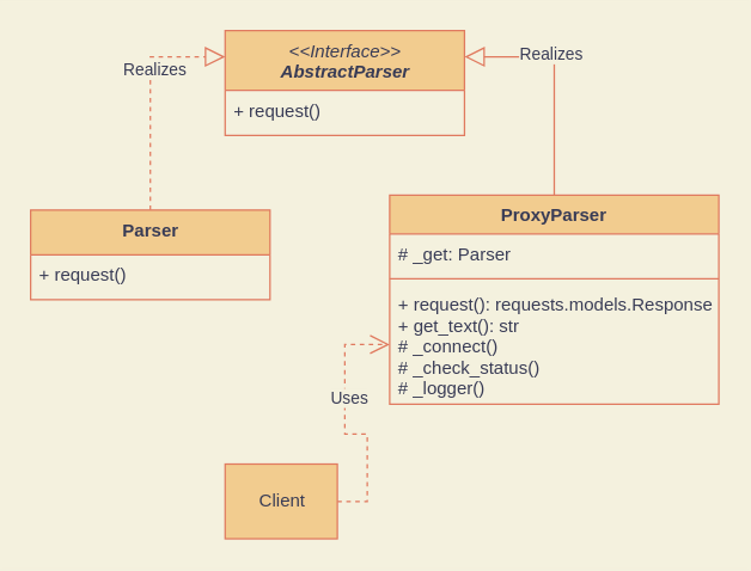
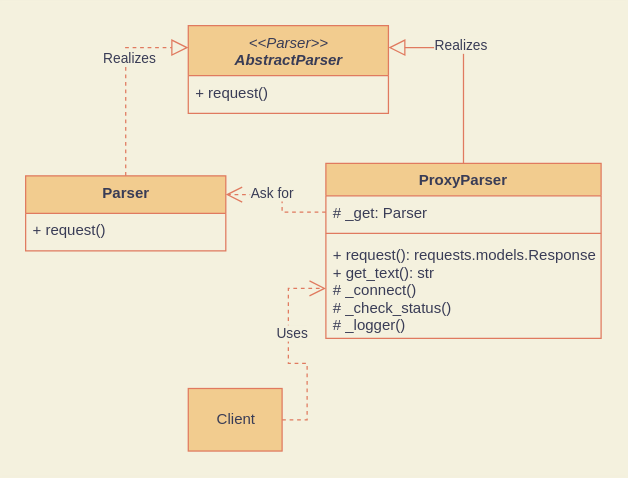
  <mxCell id="0" />
  <mxCell id="1" parent="0" />
- <mxCell id="2" value="&amp;lt;&amp;lt;Interface&amp;gt;&amp;gt;&lt;br&gt;&lt;b&gt;AbstractParser&lt;/b&gt;" style="swimlane;fontStyle=2;align=center;verticalAlign=top;childLayout=stackLayout;horizontal=1;startSize=40;horizontalStack=0;resizeParent=1;resizeParentMax=0;resizeLast=0;collapsible=1;marginBottom=0;html=1;fillColor=#F2CC8F;strokeColor=#E07A5F;fontColor=#393C56;" parent="1" vertex="1"><mxGeometry x="150" y="20" width="160" height="70" as="geometry" /></mxCell>
+ <mxCell id="2" value="&amp;lt;&amp;lt;Parser&amp;gt;&amp;gt;&lt;br&gt;&lt;b&gt;AbstractParser&lt;/b&gt;" style="swimlane;fontStyle=2;align=center;verticalAlign=top;childLayout=stackLayout;horizontal=1;startSize=40;horizontalStack=0;resizeParent=1;resizeParentMax=0;resizeLast=0;collapsible=1;marginBottom=0;html=1;fillColor=#F2CC8F;strokeColor=#E07A5F;fontColor=#393C56;" parent="1" vertex="1"><mxGeometry x="150" y="20" width="160" height="70" as="geometry" /></mxCell>
  <mxCell id="3" value="+ request()" style="text;strokeColor=none;fillColor=none;align=left;verticalAlign=top;spacingLeft=4;spacingRight=4;overflow=hidden;rotatable=0;points=[[0,0.5],[1,0.5]];portConstraint=eastwest;fontColor=#393C56;" parent="2" vertex="1"><mxGeometry y="40" width="160" height="30" as="geometry" /></mxCell>
  <mxCell id="4" value="&lt;b style=&quot;font-style: normal&quot;&gt;Parser&lt;/b&gt;" style="swimlane;fontStyle=2;align=center;verticalAlign=top;childLayout=stackLayout;horizontal=1;startSize=30;horizontalStack=0;resizeParent=1;resizeParentMax=0;resizeLast=0;collapsible=1;marginBottom=0;html=1;fillColor=#F2CC8F;strokeColor=#E07A5F;fontColor=#393C56;" parent="1" vertex="1"><mxGeometry x="20" y="140" width="160" height="60" as="geometry" /></mxCell>
  <mxCell id="5" value="+ request()" style="text;strokeColor=none;fillColor=none;align=left;verticalAlign=top;spacingLeft=4;spacingRight=4;overflow=hidden;rotatable=0;points=[[0,0.5],[1,0.5]];portConstraint=eastwest;fontColor=#393C56;" parent="4" vertex="1"><mxGeometry y="30" width="160" height="30" as="geometry" /></mxCell>
  <mxCell id="6" value="ProxyParser" style="swimlane;fontStyle=1;align=center;verticalAlign=top;childLayout=stackLayout;horizontal=1;startSize=26;horizontalStack=0;resizeParent=1;resizeParentMax=0;resizeLast=0;collapsible=1;marginBottom=0;fontColor=#393C56;fillColor=#F2CC8F;strokeColor=#E07A5F;" parent="1" vertex="1"><mxGeometry x="260" y="130" width="220" height="140" as="geometry" /></mxCell>
  <mxCell id="7" value="# _get: Parser" style="text;strokeColor=none;fillColor=none;align=left;verticalAlign=top;spacingLeft=4;spacingRight=4;overflow=hidden;rotatable=0;points=[[0,0.5],[1,0.5]];portConstraint=eastwest;fontColor=#393C56;" parent="6" vertex="1"><mxGeometry y="26" width="220" height="26" as="geometry" /></mxCell>
  <mxCell id="8" value="" style="line;strokeWidth=1;fillColor=none;align=left;verticalAlign=middle;spacingTop=-1;spacingLeft=3;spacingRight=3;rotatable=0;labelPosition=right;points=[];portConstraint=eastwest;labelBackgroundColor=#F4F1DE;strokeColor=#E07A5F;fontColor=#393C56;" parent="6" vertex="1"><mxGeometry y="52" width="220" height="8" as="geometry" /></mxCell>
  <mxCell id="9" value="+ request(): requests.models.Response&#10;+ get_text(): str&#10;# _connect()&#10;# _check_status()&#10;# _logger()&#10;" style="text;strokeColor=none;fillColor=none;align=left;verticalAlign=top;spacingLeft=4;spacingRight=4;overflow=hidden;rotatable=0;points=[[0,0.5],[1,0.5]];portConstraint=eastwest;fontColor=#393C56;" parent="6" vertex="1"><mxGeometry y="60" width="220" height="80" as="geometry" /></mxCell>
  <mxCell id="10" style="edgeStyle=orthogonalEdgeStyle;rounded=0;orthogonalLoop=1;jettySize=auto;html=1;exitX=0.5;exitY=0;exitDx=0;exitDy=0;endSize=11;startSize=11;endArrow=block;endFill=0;dashed=1;entryX=0;entryY=0.25;entryDx=0;entryDy=0;labelBackgroundColor=#F4F1DE;strokeColor=#E07A5F;fontColor=#393C56;" parent="1" source="4" target="2" edge="1"><mxGeometry relative="1" as="geometry"><mxPoint x="90" y="405" as="sourcePoint" /><mxPoint x="50" y="60" as="targetPoint" /></mxGeometry></mxCell>
  <mxCell id="11" value="Realizes" style="edgeLabel;html=1;align=center;verticalAlign=middle;resizable=0;points=[];fontColor=#393C56;labelBackgroundColor=#F4F1DE;" parent="10" vertex="1" connectable="0"><mxGeometry x="0.241" y="-2" relative="1" as="geometry"><mxPoint as="offset" /></mxGeometry></mxCell>
  <mxCell id="12" style="edgeStyle=orthogonalEdgeStyle;rounded=0;orthogonalLoop=1;jettySize=auto;html=1;entryX=1;entryY=0.25;entryDx=0;entryDy=0;endSize=11;startSize=11;endArrow=block;endFill=0;dashed=0;exitX=0.5;exitY=0;exitDx=0;exitDy=0;labelBackgroundColor=#F4F1DE;strokeColor=#E07A5F;fontColor=#393C56;" parent="1" source="6" target="2" edge="1"><mxGeometry relative="1" as="geometry"><mxPoint x="450" y="90" as="sourcePoint" /><mxPoint x="110" y="150" as="targetPoint" /></mxGeometry></mxCell>
  <mxCell id="13" value="Realizes" style="edgeLabel;html=1;align=center;verticalAlign=middle;resizable=0;points=[];fontColor=#393C56;labelBackgroundColor=#F4F1DE;" parent="12" vertex="1" connectable="0"><mxGeometry x="0.241" y="-2" relative="1" as="geometry"><mxPoint as="offset" /></mxGeometry></mxCell>
+ <mxCell id="14" style="edgeStyle=orthogonalEdgeStyle;rounded=0;orthogonalLoop=1;jettySize=auto;html=1;exitX=0;exitY=0.5;exitDx=0;exitDy=0;entryX=1;entryY=0.25;entryDx=0;entryDy=0;endSize=11;startSize=11;endArrow=open;endFill=0;dashed=1;fontColor=#393C56;labelBackgroundColor=#F4F1DE;strokeColor=#E07A5F;" parent="1" source="7" target="4" edge="1"><mxGeometry relative="1" as="geometry"><mxPoint x="129.2" y="370.049" as="sourcePoint" /><mxPoint x="80" y="457.917" as="targetPoint" /></mxGeometry></mxCell>
+ <mxCell id="15" value="Ask for" style="edgeLabel;html=1;align=center;verticalAlign=middle;resizable=0;points=[];fontColor=#393C56;labelBackgroundColor=#F4F1DE;" parent="14" vertex="1" connectable="0"><mxGeometry x="0.241" y="-2" relative="1" as="geometry"><mxPoint as="offset" /></mxGeometry></mxCell>
  <mxCell id="16" value="Client" style="html=1;fillColor=#F2CC8F;strokeColor=#E07A5F;fontColor=#393C56;" parent="1" vertex="1"><mxGeometry x="150" y="310" width="75" height="50" as="geometry" /></mxCell>
  <mxCell id="17" style="edgeStyle=orthogonalEdgeStyle;rounded=0;orthogonalLoop=1;jettySize=auto;html=1;exitX=1;exitY=0.5;exitDx=0;exitDy=0;endSize=11;startSize=11;endArrow=open;endFill=0;dashed=1;fontColor=#393C56;labelBackgroundColor=#F4F1DE;strokeColor=#E07A5F;" parent="1" source="16" target="9" edge="1"><mxGeometry relative="1" as="geometry"><mxPoint x="389.2" y="350.049" as="sourcePoint" /><mxPoint x="340" y="437.917" as="targetPoint" /></mxGeometry></mxCell>
  <mxCell id="18" value="Uses" style="edgeLabel;html=1;align=center;verticalAlign=middle;resizable=0;points=[];fontColor=#393C56;labelBackgroundColor=#F4F1DE;" parent="17" vertex="1" connectable="0"><mxGeometry x="0.241" y="-2" relative="1" as="geometry"><mxPoint as="offset" /></mxGeometry></mxCell>
